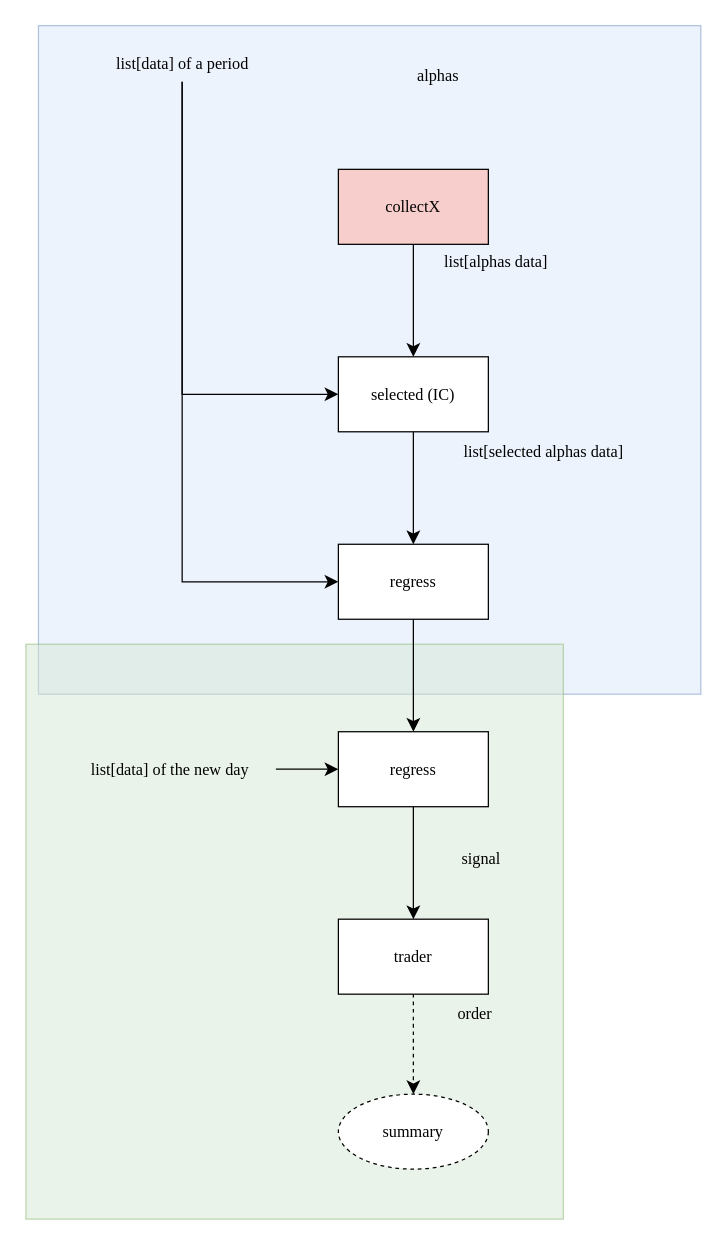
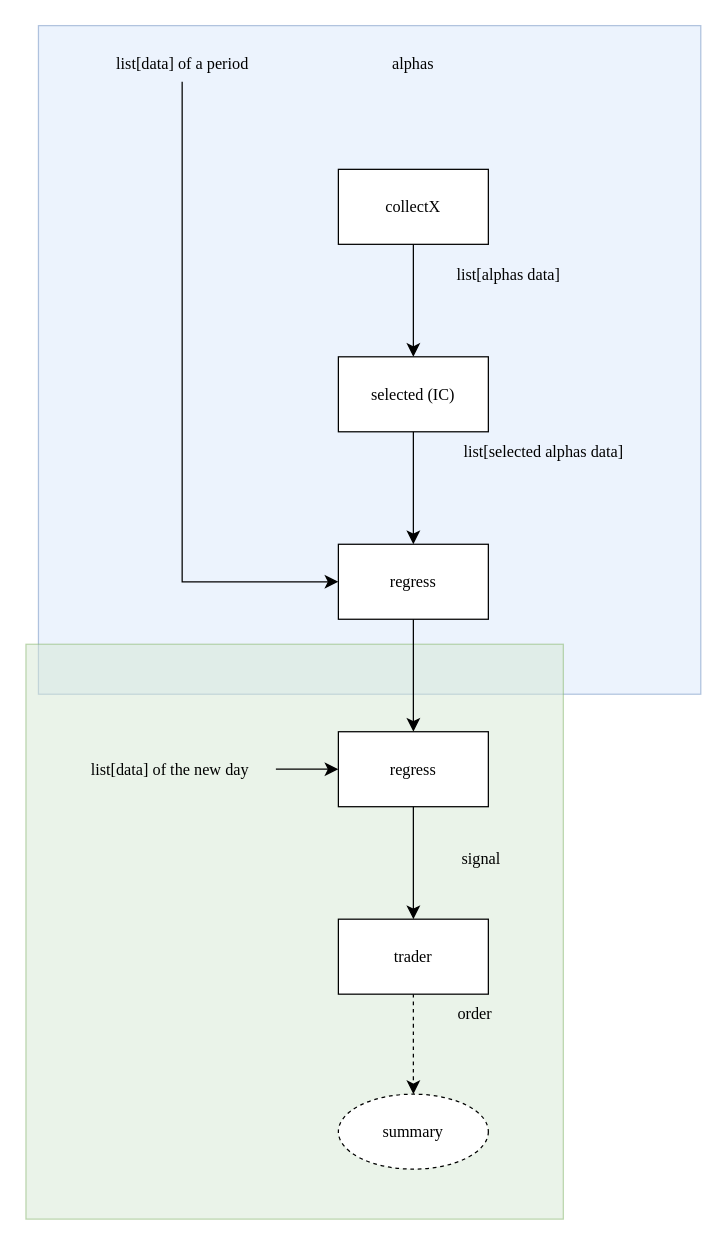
  <mxCell id="0" />
  <mxCell id="1" parent="0" />
  <mxCell id="2" value="" style="rounded=0;whiteSpace=wrap;html=1;strokeColor=#6c8ebf;align=center;verticalAlign=middle;fontFamily=Lucida Console;fontSize=13;fillColor=#dae8fc;opacity=50;" parent="1" vertex="1"><mxGeometry x="30" y="20" width="530" height="535" as="geometry" /></mxCell>
  <mxCell id="3" value="" style="rounded=0;whiteSpace=wrap;html=1;strokeColor=#82b366;align=center;verticalAlign=middle;fontFamily=Lucida Console;fontSize=13;fillColor=#d5e8d4;opacity=50;" parent="1" vertex="1"><mxGeometry x="20" y="515" width="430" height="460" as="geometry" /></mxCell>
  <mxCell id="4" value="" style="edgeStyle=none;curved=1;rounded=0;orthogonalLoop=1;jettySize=auto;html=1;fontFamily=Lucida Console;fontSize=13;fontColor=default;startSize=8;endSize=8;" parent="1" source="6" target="13" edge="1"><mxGeometry relative="1" as="geometry" /></mxCell>
  <mxCell id="5" value="" style="edgeLabel;html=1;align=center;verticalAlign=middle;resizable=0;points=[];fontSize=12;rounded=0;strokeColor=default;fontFamily=Lucida Console;fontColor=default;fillColor=default;" parent="4" vertex="1" connectable="0"><mxGeometry x="-0.16" y="-5" relative="1" as="geometry"><mxPoint x="5" as="offset" /></mxGeometry></mxCell>
- <mxCell id="6" value="collectX" style="rounded=0;whiteSpace=wrap;html=1;fontFamily=Lucida Console;fontSize=13;fillColor=#f8cecc;" parent="1" vertex="1"><mxGeometry x="270" y="135" width="120" height="60" as="geometry" /></mxCell>
- <mxCell id="7" style="edgeStyle=orthogonalEdgeStyle;rounded=0;orthogonalLoop=1;jettySize=auto;html=1;fontFamily=Lucida Console;fontSize=13;fontColor=default;startSize=8;endSize=8;" parent="1" source="9" target="13" edge="1"><mxGeometry relative="1" as="geometry"><Array as="points"><mxPoint x="145" y="315" /></Array></mxGeometry></mxCell>
+ <mxCell id="6" value="collectX" style="rounded=0;whiteSpace=wrap;html=1;fontFamily=Lucida Console;fontSize=13;" parent="1" vertex="1"><mxGeometry x="270" y="135" width="120" height="60" as="geometry" /></mxCell>
  <mxCell id="8" style="edgeStyle=orthogonalEdgeStyle;rounded=0;orthogonalLoop=1;jettySize=auto;html=1;fontFamily=Lucida Console;fontSize=13;fontColor=default;startSize=8;endSize=8;" parent="1" source="9" target="15" edge="1"><mxGeometry relative="1" as="geometry"><Array as="points"><mxPoint x="145" y="465" /></Array></mxGeometry></mxCell>
  <mxCell id="9" value="&lt;div&gt;list[data] of a period&lt;br&gt;&lt;/div&gt;" style="text;html=1;align=center;verticalAlign=middle;resizable=0;points=[];autosize=1;strokeColor=none;fillColor=none;fontSize=13;fontFamily=Lucida Console;fontColor=default;" parent="1" vertex="1"><mxGeometry x="70" y="35" width="150" height="30" as="geometry" /></mxCell>
- <mxCell id="10" value="alphas" style="text;html=1;align=center;verticalAlign=middle;whiteSpace=wrap;rounded=0;fontSize=13;fontFamily=Lucida Console;fontColor=default;" parent="1" vertex="1"><mxGeometry x="320" y="45" width="60" height="30" as="geometry" /></mxCell>
+ <mxCell id="10" value="alphas" style="text;html=1;align=center;verticalAlign=middle;whiteSpace=wrap;rounded=0;fontSize=13;fontFamily=Lucida Console;fontColor=default;" parent="1" vertex="1"><mxGeometry x="300" y="35" width="60" height="30" as="geometry" /></mxCell>
  <mxCell id="11" value="" style="edgeStyle=none;curved=1;rounded=0;orthogonalLoop=1;jettySize=auto;html=1;fontFamily=Lucida Console;fontSize=13;fontColor=default;startSize=8;endSize=8;" parent="1" source="13" target="15" edge="1"><mxGeometry relative="1" as="geometry" /></mxCell>
  <mxCell id="12" value="" style="edgeLabel;html=1;align=center;verticalAlign=middle;resizable=0;points=[];fontSize=12;rounded=0;strokeColor=default;fontFamily=Lucida Console;fontColor=default;fillColor=default;" parent="11" vertex="1" connectable="0"><mxGeometry x="-0.146" y="-2" relative="1" as="geometry"><mxPoint as="offset" /></mxGeometry></mxCell>
  <mxCell id="13" value="selected (IC)" style="rounded=0;whiteSpace=wrap;html=1;strokeColor=default;align=center;verticalAlign=middle;fontFamily=Lucida Console;fontSize=13;fontColor=default;fillColor=default;" parent="1" vertex="1"><mxGeometry x="270" y="285" width="120" height="60" as="geometry" /></mxCell>
  <mxCell id="14" value="" style="edgeStyle=none;curved=1;rounded=0;orthogonalLoop=1;jettySize=auto;html=1;fontFamily=Lucida Console;fontSize=13;fontColor=default;startSize=8;endSize=8;" parent="1" source="15" target="17" edge="1"><mxGeometry relative="1" as="geometry" /></mxCell>
  <mxCell id="15" value="regress" style="rounded=0;whiteSpace=wrap;html=1;strokeColor=default;align=center;verticalAlign=middle;fontFamily=Lucida Console;fontSize=13;fontColor=default;fillColor=default;" parent="1" vertex="1"><mxGeometry x="270" y="435" width="120" height="60" as="geometry" /></mxCell>
  <mxCell id="16" value="" style="edgeStyle=none;curved=1;rounded=0;orthogonalLoop=1;jettySize=auto;html=1;fontFamily=Lucida Console;fontSize=13;fontColor=default;startSize=8;endSize=8;" parent="1" source="17" target="24" edge="1"><mxGeometry relative="1" as="geometry" /></mxCell>
  <mxCell id="17" value="regress" style="rounded=0;whiteSpace=wrap;html=1;strokeColor=default;align=center;verticalAlign=middle;fontFamily=Lucida Console;fontSize=13;fontColor=default;fillColor=default;" parent="1" vertex="1"><mxGeometry x="270" y="585" width="120" height="60" as="geometry" /></mxCell>
- <mxCell id="18" value="list[alphas data]" style="text;whiteSpace=wrap;html=1;fontFamily=Lucida Console;fontSize=13;fontColor=default;" parent="1" vertex="1"><mxGeometry x="353" y="195" width="130" height="40" as="geometry" /></mxCell>
+ <mxCell id="18" value="list[alphas data]" style="text;whiteSpace=wrap;html=1;fontFamily=Lucida Console;fontSize=13;fontColor=default;" parent="1" vertex="1"><mxGeometry x="363" y="205" width="130" height="40" as="geometry" /></mxCell>
  <mxCell id="19" value="&lt;div&gt;list[selected alphas data]&lt;br&gt;&lt;/div&gt;" style="text;html=1;align=center;verticalAlign=middle;resizable=0;points=[];autosize=1;strokeColor=none;fillColor=none;fontSize=13;fontFamily=Lucida Console;fontColor=default;" parent="1" vertex="1"><mxGeometry x="349" y="346" width="170" height="30" as="geometry" /></mxCell>
  <mxCell id="20" value="" style="edgeStyle=none;curved=1;rounded=0;orthogonalLoop=1;jettySize=auto;html=1;fontFamily=Lucida Console;fontSize=13;fontColor=default;startSize=8;endSize=8;" parent="1" source="21" target="17" edge="1"><mxGeometry relative="1" as="geometry" /></mxCell>
  <mxCell id="21" value="&lt;div&gt;list[data] of the new day&lt;br&gt;&lt;/div&gt;" style="text;html=1;align=center;verticalAlign=middle;resizable=0;points=[];autosize=1;strokeColor=none;fillColor=none;fontSize=13;fontFamily=Lucida Console;fontColor=default;" parent="1" vertex="1"><mxGeometry x="50" y="600" width="170" height="30" as="geometry" /></mxCell>
  <mxCell id="22" value="signal" style="text;html=1;align=center;verticalAlign=middle;resizable=0;points=[];autosize=1;strokeColor=none;fillColor=none;fontSize=13;fontFamily=Lucida Console;fontColor=default;" parent="1" vertex="1"><mxGeometry x="354" y="671" width="60" height="30" as="geometry" /></mxCell>
  <mxCell id="23" value="" style="edgeStyle=none;curved=1;rounded=0;orthogonalLoop=1;jettySize=auto;html=1;fontFamily=Lucida Console;fontSize=13;fontColor=default;startSize=8;endSize=8;dashed=1;" parent="1" source="24" target="26" edge="1"><mxGeometry relative="1" as="geometry" /></mxCell>
  <mxCell id="24" value="trader" style="rounded=0;whiteSpace=wrap;html=1;strokeColor=default;align=center;verticalAlign=middle;fontFamily=Lucida Console;fontSize=13;fontColor=default;fillColor=default;" parent="1" vertex="1"><mxGeometry x="270" y="735" width="120" height="60" as="geometry" /></mxCell>
  <mxCell id="25" value="order" style="text;html=1;align=center;verticalAlign=middle;resizable=0;points=[];autosize=1;strokeColor=none;fillColor=none;fontSize=13;fontFamily=Lucida Console;fontColor=default;" parent="1" vertex="1"><mxGeometry x="349" y="795" width="60" height="30" as="geometry" /></mxCell>
  <mxCell id="26" value="summary" style="ellipse;whiteSpace=wrap;html=1;strokeColor=default;align=center;verticalAlign=middle;fontFamily=Lucida Console;fontSize=13;fontColor=default;fillColor=default;dashed=1;" parent="1" vertex="1"><mxGeometry x="270" y="875" width="120" height="60" as="geometry" /></mxCell>
